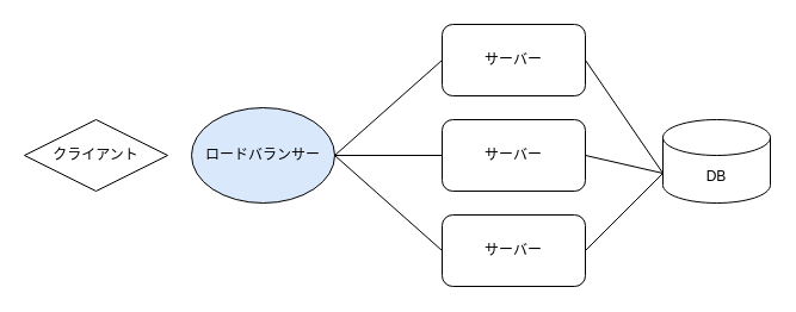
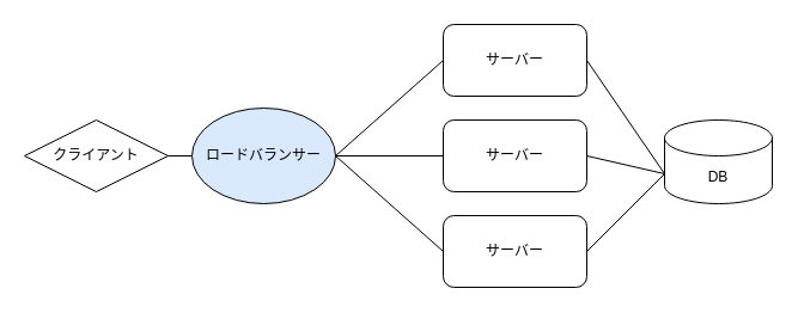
  <mxCell id="0" />
  <mxCell id="1" parent="0" />
  <mxCell id="2" value="サーバー" style="rounded=1;whiteSpace=wrap;html=1;" parent="1" vertex="1"><mxGeometry x="370" y="100" width="120" height="60" as="geometry" /></mxCell>
  <mxCell id="3" value="クライアント" style="rhombus;whiteSpace=wrap;html=1;" parent="1" vertex="1"><mxGeometry x="20" y="100" width="120" height="60" as="geometry" /></mxCell>
+ <mxCell id="4" value="" style="endArrow=none;html=1;entryX=1;entryY=0.5;entryDx=0;entryDy=0;exitX=0;exitY=0.5;exitDx=0;exitDy=0;" parent="1" source="5" target="3" edge="1"><mxGeometry width="50" height="50" relative="1" as="geometry"><mxPoint x="180" y="130" as="sourcePoint" /><mxPoint x="280" y="100" as="targetPoint" /></mxGeometry></mxCell>
  <mxCell id="5" value="ロードバランサー" style="ellipse;whiteSpace=wrap;html=1;fillColor=#dae8fc;" parent="1" vertex="1"><mxGeometry x="160" y="90" width="120" height="80" as="geometry" /></mxCell>
  <mxCell id="6" value="" style="endArrow=none;html=1;entryX=1;entryY=0.5;entryDx=0;entryDy=0;exitX=0;exitY=0.5;exitDx=0;exitDy=0;" parent="1" source="7" target="5" edge="1"><mxGeometry width="50" height="50" relative="1" as="geometry"><mxPoint x="170" y="185" as="sourcePoint" /><mxPoint x="150" y="205" as="targetPoint" /></mxGeometry></mxCell>
  <mxCell id="7" value="サーバー" style="rounded=1;whiteSpace=wrap;html=1;" parent="1" vertex="1"><mxGeometry x="370" y="20" width="120" height="60" as="geometry" /></mxCell>
  <mxCell id="8" value="サーバー" style="rounded=1;whiteSpace=wrap;html=1;" parent="1" vertex="1"><mxGeometry x="370" y="180" width="120" height="60" as="geometry" /></mxCell>
  <mxCell id="9" value="" style="endArrow=none;html=1;entryX=1;entryY=0.5;entryDx=0;entryDy=0;exitX=0;exitY=0.5;exitDx=0;exitDy=0;" parent="1" source="2" target="5" edge="1"><mxGeometry width="50" height="50" relative="1" as="geometry"><mxPoint x="380" y="60" as="sourcePoint" /><mxPoint x="290" y="120" as="targetPoint" /></mxGeometry></mxCell>
  <mxCell id="10" value="" style="endArrow=none;html=1;exitX=0;exitY=0.5;exitDx=0;exitDy=0;" parent="1" source="8" edge="1"><mxGeometry width="50" height="50" relative="1" as="geometry"><mxPoint x="390" y="140" as="sourcePoint" /><mxPoint x="280" y="130" as="targetPoint" /></mxGeometry></mxCell>
  <mxCell id="11" value="DB" style="shape=cylinder3;whiteSpace=wrap;html=1;boundedLbl=1;backgroundOutline=1;size=15;" parent="1" vertex="1"><mxGeometry x="555" y="100" width="90" height="70" as="geometry" /></mxCell>
  <mxCell id="12" value="" style="endArrow=none;html=1;entryX=1;entryY=0.5;entryDx=0;entryDy=0;exitX=0;exitY=0;exitDx=0;exitDy=45;exitPerimeter=0;" parent="1" source="11" target="2" edge="1"><mxGeometry width="50" height="50" relative="1" as="geometry"><mxPoint x="560" y="130" as="sourcePoint" /><mxPoint x="320" y="-50" as="targetPoint" /></mxGeometry></mxCell>
  <mxCell id="13" value="" style="endArrow=none;html=1;entryX=1;entryY=0.5;entryDx=0;entryDy=0;exitX=0;exitY=0;exitDx=0;exitDy=45;exitPerimeter=0;" parent="1" source="11" target="7" edge="1"><mxGeometry width="50" height="50" relative="1" as="geometry"><mxPoint x="580" y="280" as="sourcePoint" /><mxPoint x="550" y="50" as="targetPoint" /></mxGeometry></mxCell>
  <mxCell id="14" value="" style="endArrow=none;html=1;entryX=1;entryY=0.5;entryDx=0;entryDy=0;exitX=0;exitY=0;exitDx=0;exitDy=45;exitPerimeter=0;" parent="1" source="11" target="8" edge="1"><mxGeometry width="50" height="50" relative="1" as="geometry"><mxPoint x="590" y="150" as="sourcePoint" /><mxPoint x="510" y="70" as="targetPoint" /></mxGeometry></mxCell>
